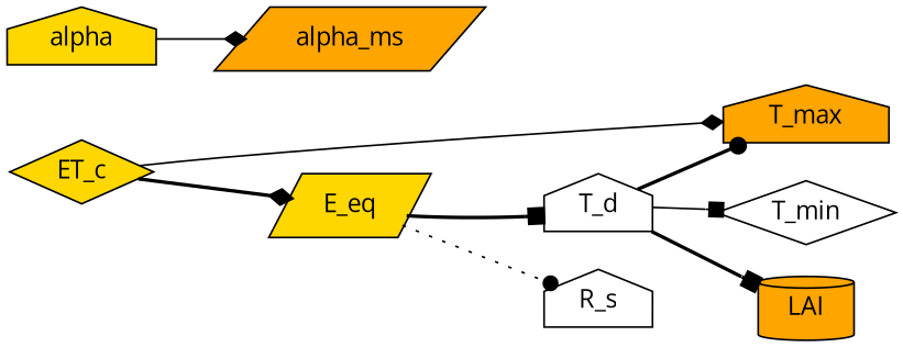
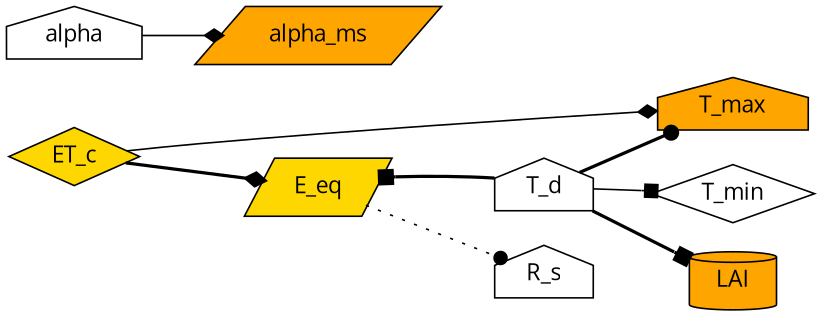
  digraph {
    fontname="Open Sans"
    rankdir=LR
    node [fillcolor=white fontname="Open Sans" shape=house style=filled]
    edge [arrowhead=diamond fontname="Open Sans" style=bold]
    ET_c [fillcolor=gold shape=diamond]
    T_max [fillcolor=orange]
    E_eq [fillcolor=gold shape=parallelogram]
    T_d
    R_s
    T_min [shape=diamond]
    LAI [fillcolor=orange shape=cylinder]
    alpha_ms [fillcolor=orange shape=parallelogram]
-   alpha [fillcolor=gold]
+   alpha
    ET_c -> T_max [style=solid]
    ET_c -> E_eq
-   E_eq -> T_d [arrowhead=box]
+   T_d -> E_eq [arrowhead=box]
    E_eq -> R_s [arrowhead=dot style=dotted]
    T_d -> T_max [arrowhead=dot]
    T_d -> T_min [arrowhead=box style=solid]
    T_d -> LAI [arrowhead=box]
    alpha -> alpha_ms [style=solid]
  }
